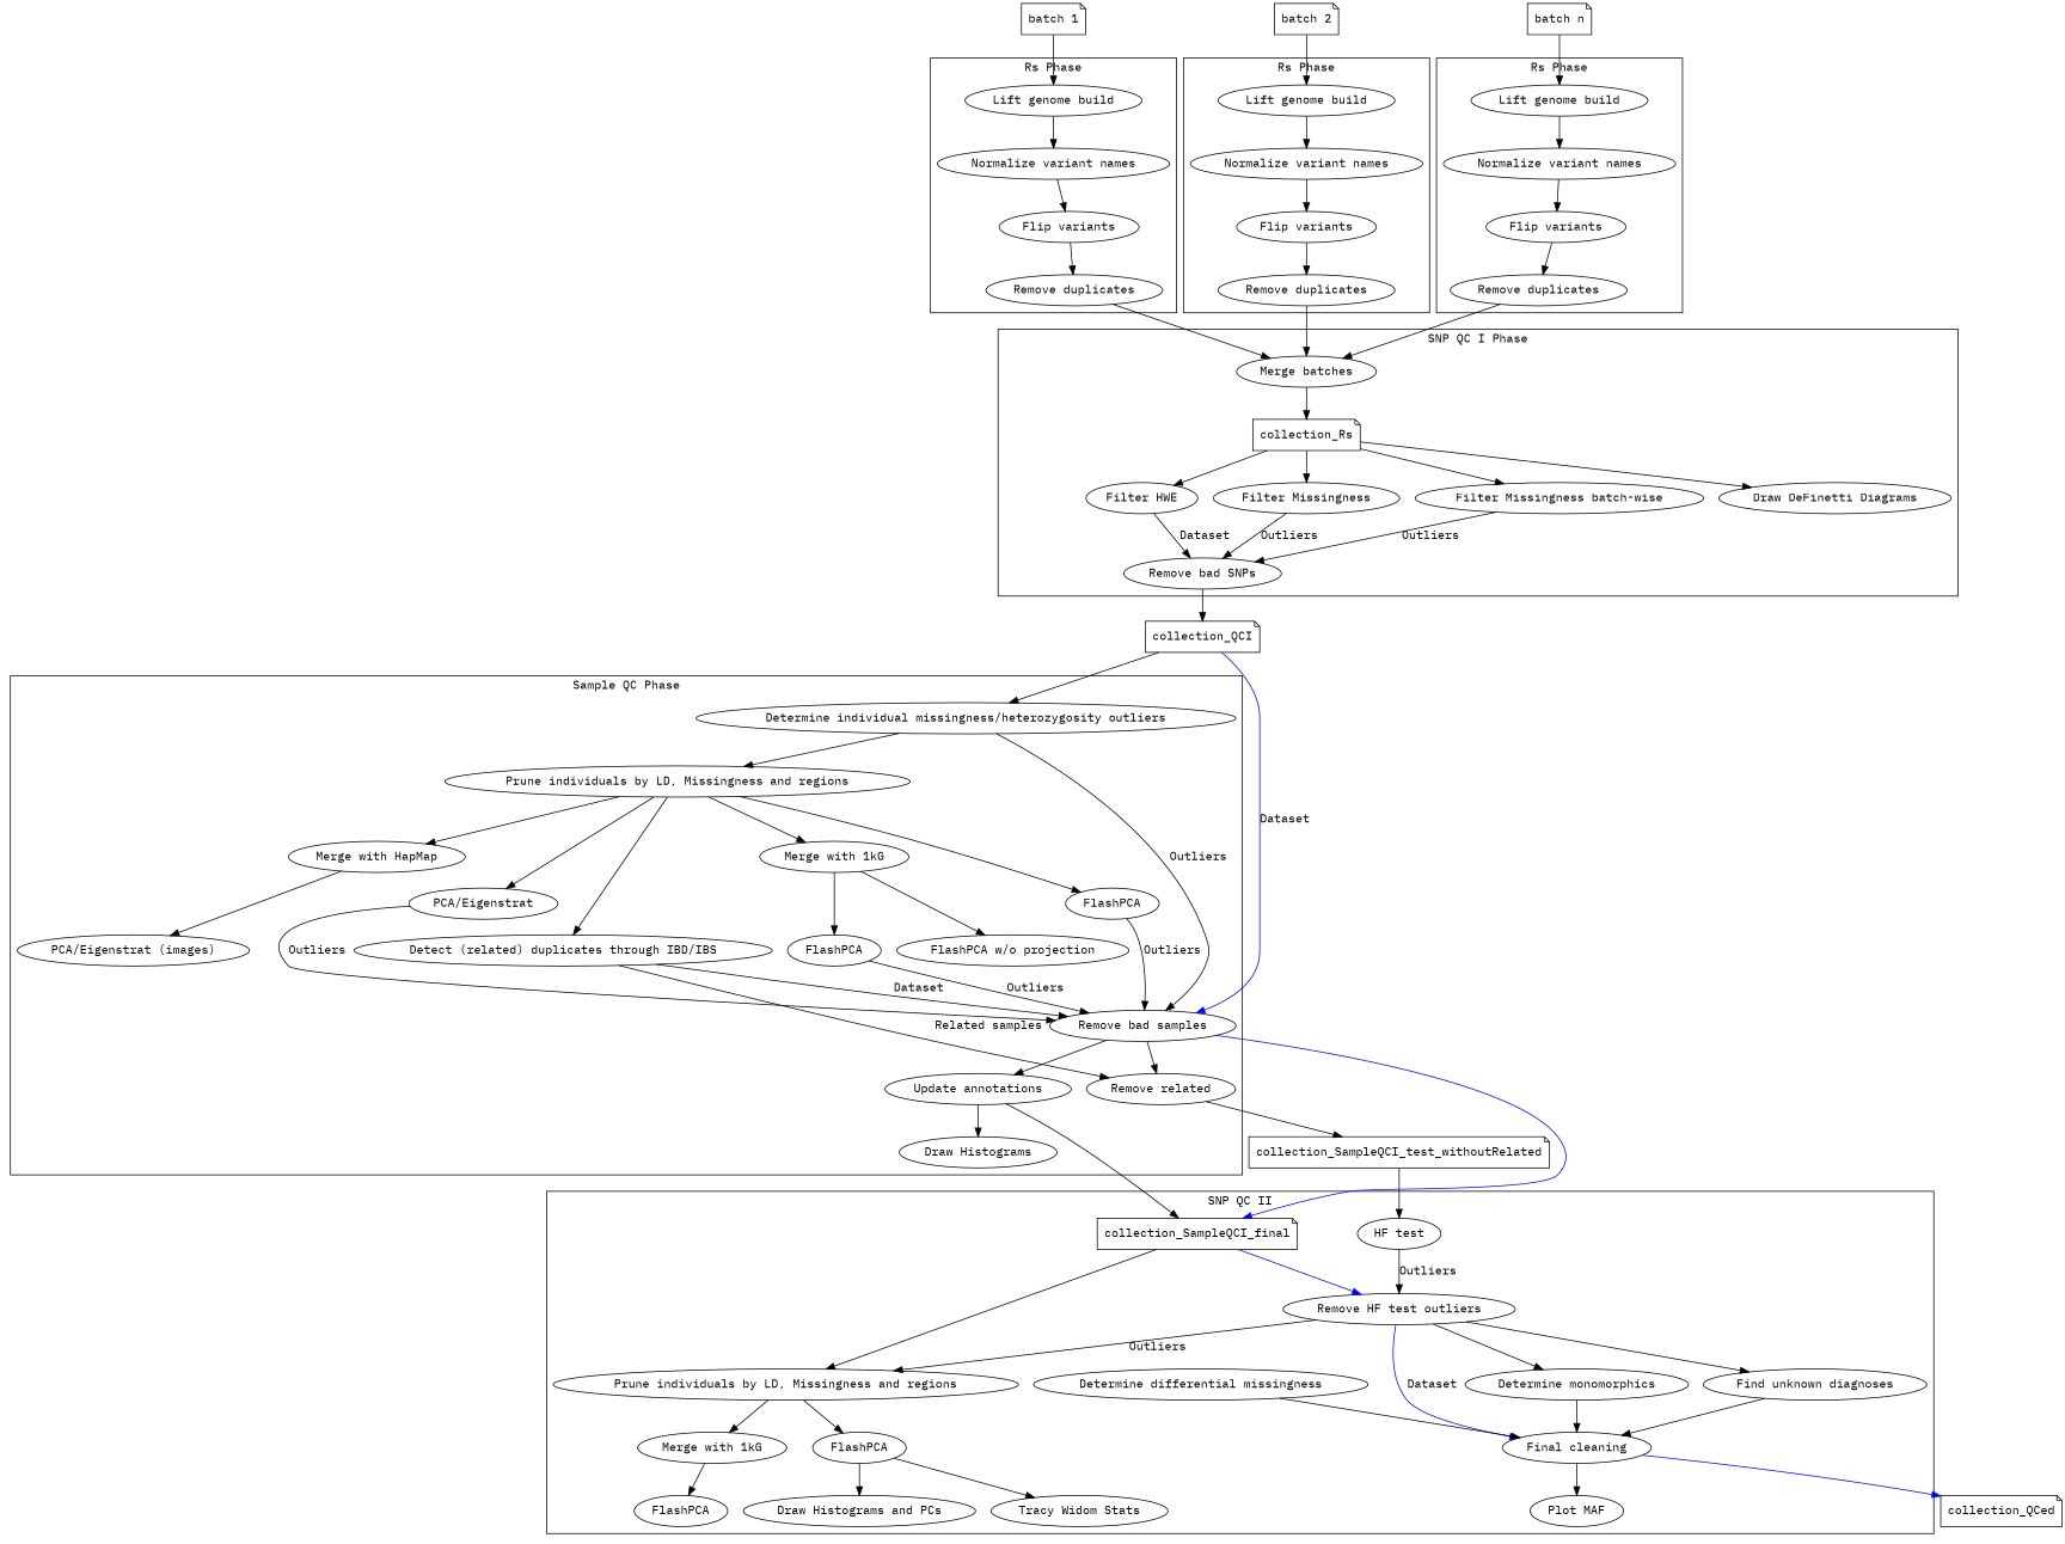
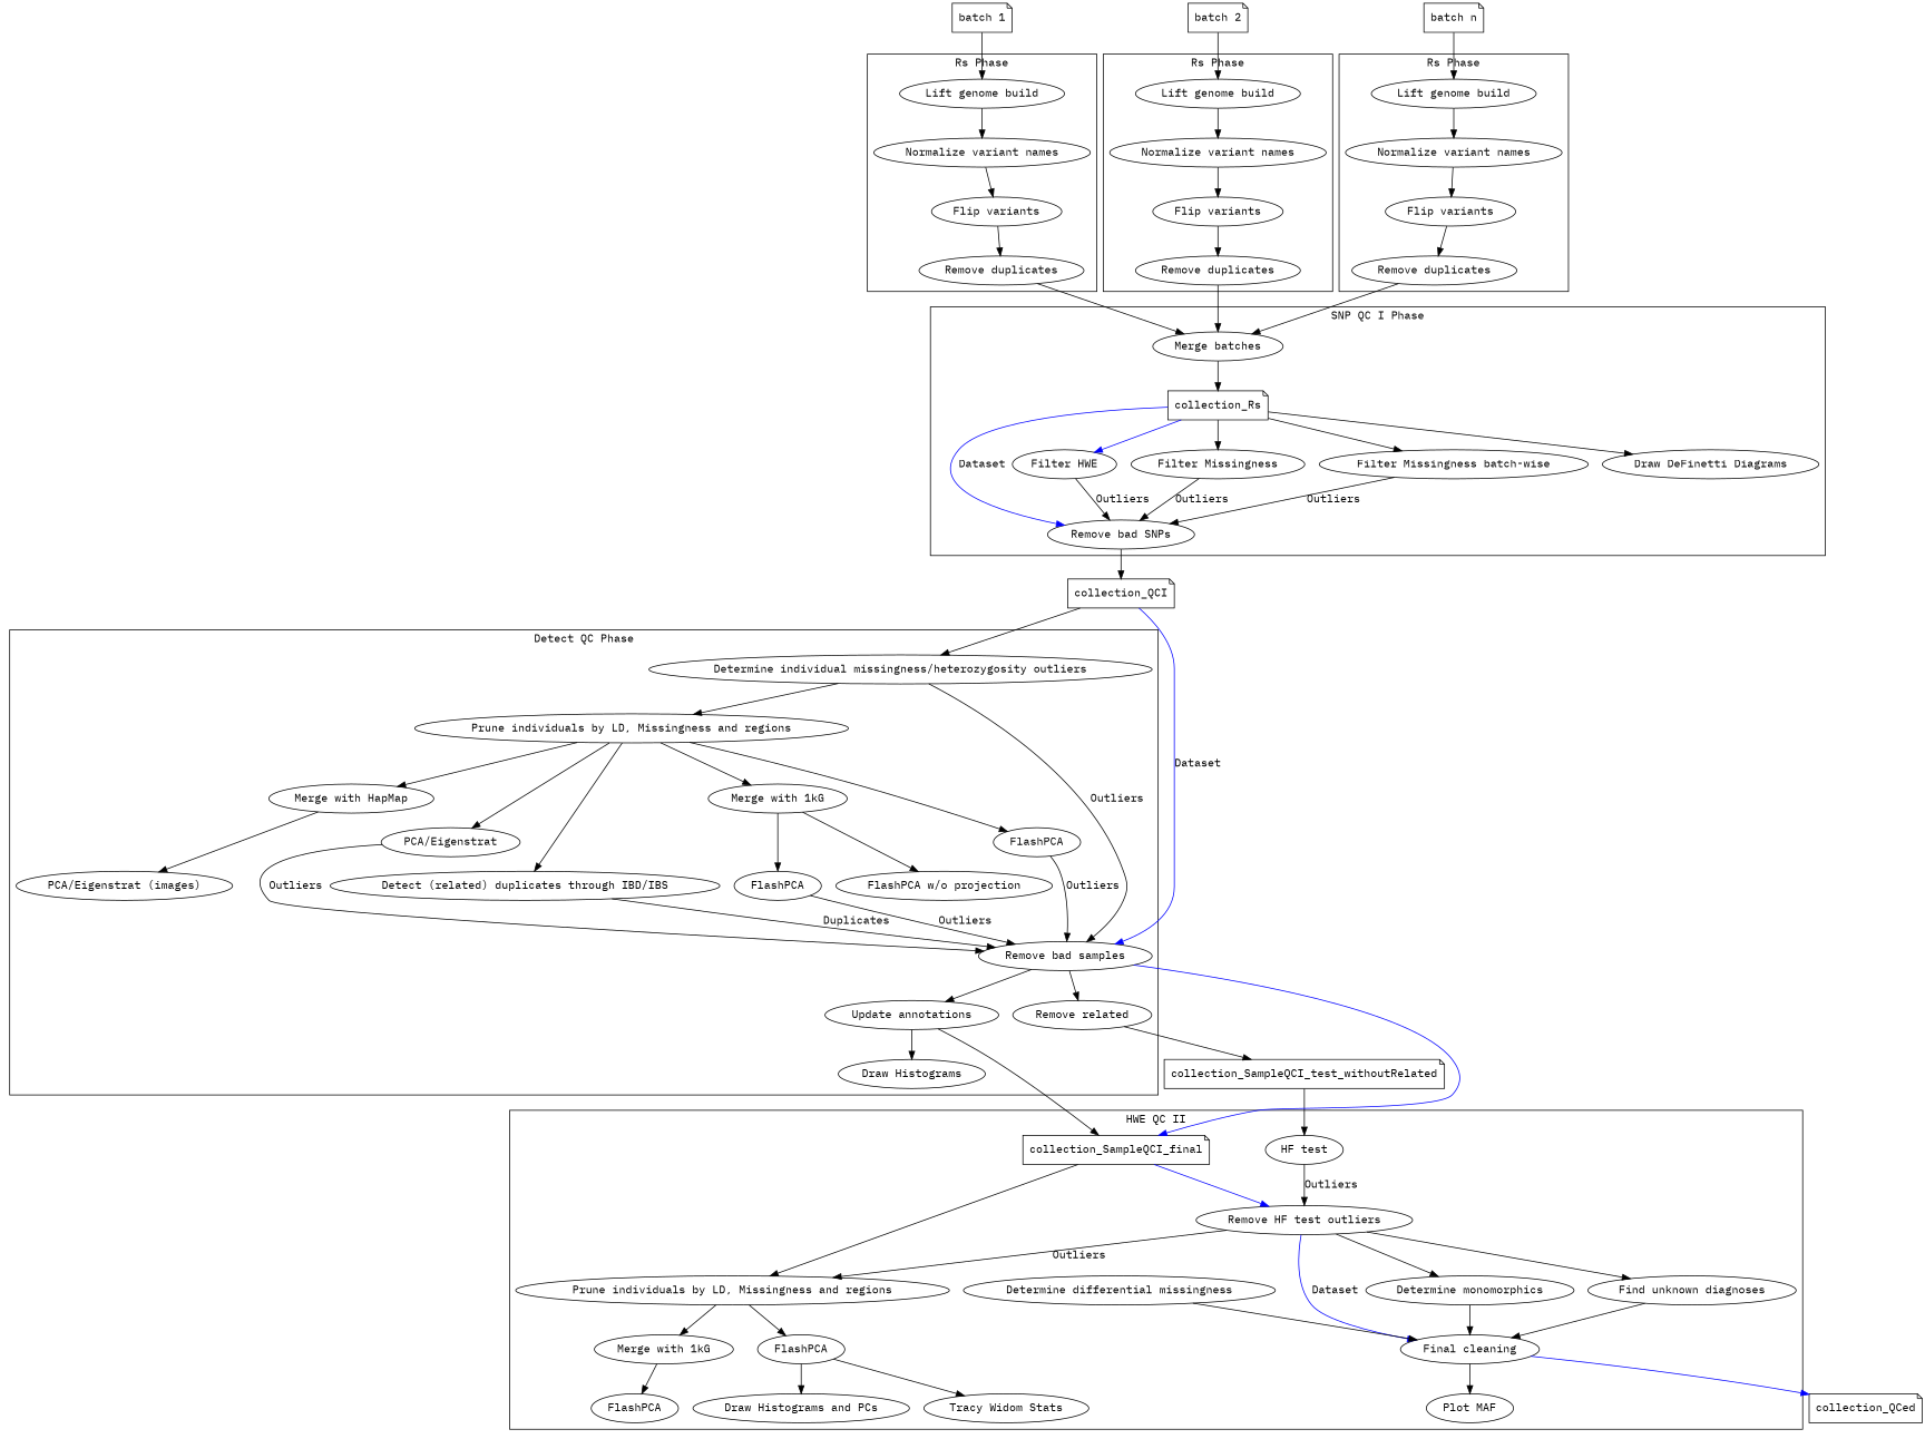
  digraph {
    fontname="IBM Plex Mono"
    node [fontname="IBM Plex Mono"]
    edge [fontname="IBM Plex Mono"]
    n1 [label="batch 1" shape=note]
    n2 [label="batch 2" shape=note]
    n3 [label="batch n" shape=note]
    n4 [label=collection_Rs shape=note]
    n5 [label=collection_QCI shape=note]
    n6 [label=collection_SampleQCI_final shape=note]
    n7 [label=collection_SampleQCI_test_withoutRelated shape=note]
    n8 [label=collection_QCed shape=note]
    n9 [label="Lift genome build"]
    n10 [label="Normalize variant names"]
    n11 [label="Flip variants"]
    n12 [label="Remove duplicates"]
    n13 [label="Lift genome build"]
    n14 [label="Normalize variant names"]
    n15 [label="Flip variants"]
    n16 [label="Remove duplicates"]
    n17 [label="Lift genome build"]
    n18 [label="Normalize variant names"]
    n19 [label="Flip variants"]
    n20 [label="Remove duplicates"]
    n21 [color=black label="Remove bad SNPs" style=ellipse]
    "Filter HWE" [color=black style=ellipse]
    "Filter Missingness" [color=black style=ellipse]
    "Filter Missingness batch-wise" [color=black style=ellipse]
    "Draw DeFinetti Diagrams" [color=black style=ellipse]
    "Merge batches" [color=black style=ellipse]
    n27 [label="Determine individual missingness/heterozygosity outliers"]
    n28 [label="Prune individuals by LD, Missingness and regions"]
    n29 [label="Remove bad samples"]
    n30 [label="PCA/Eigenstrat"]
    "Detect (related) duplicates through IBD/IBS"
    "Merge with HapMap"
    "Merge with 1kG"
    FlashPCA
    n35 [label="PCA/Eigenstrat (images)"]
    "Update annotations"
    "Remove related"
    n38 [label=FlashPCA]
    "FlashPCA w/o projection"
    "Draw Histograms"
    n41 [label="Prune individuals by LD, Missingness and regions"]
    "HF test"
    "Remove HF test outliers"
    n44 [label=FlashPCA]
    n45 [label="Merge with 1kG"]
    n46 [label="Tracy Widom Stats"]
    "Draw Histograms and PCs"
    n48 [label=FlashPCA]
    "Determine monomorphics"
    "Final cleaning"
    "Determine differential missingness"
    "Find unknown diagnoses"
    "Plot MAF"
    subgraph sub_1 {
      n1
      n2
      n3
      n4
      n5
      n6
      n7
      n8
    }
    subgraph cluster_2 {
      label="Rs Phase"
      n9
      n10
      n11
      n12
    }
    subgraph cluster_3 {
      label="Rs Phase"
      n13
      n14
      n15
      n16
    }
    subgraph cluster_4 {
      label="Rs Phase"
      n17
      n18
      n19
      n20
    }
    subgraph cluster_5 {
      color=black
      label="SNP QC I Phase"
      n4
      n21
      "Filter HWE"
      "Filter Missingness"
      "Filter Missingness batch-wise"
      "Draw DeFinetti Diagrams"
      "Merge batches"
    }
    subgraph cluster_6 {
-     label="Sample QC Phase"
+     label="Detect QC Phase"
      n27
      n28
      n29
      n30
      "Detect (related) duplicates through IBD/IBS"
      "Merge with HapMap"
      "Merge with 1kG"
      FlashPCA
      n35
      "Update annotations"
      "Remove related"
      n38
      "FlashPCA w/o projection"
      "Draw Histograms"
    }
    subgraph cluster_7 {
-     label="SNP QC II"
+     label="HWE QC II"
      n6
      n41
      "HF test"
      "Remove HF test outliers"
      n44
      n45
      n46
      "Draw Histograms and PCs"
      n48
      "Determine monomorphics"
      "Final cleaning"
      "Determine differential missingness"
      "Find unknown diagnoses"
      "Plot MAF"
    }
    n1 -> n9
    n2 -> n13
    n3 -> n17
-   n4 -> "Filter HWE"
+   n4 -> n21 [color=blue label=Dataset]
+   n4 -> "Filter HWE" [color=blue]
    n4 -> "Filter Missingness"
    n4 -> "Filter Missingness batch-wise"
    n4 -> "Draw DeFinetti Diagrams"
    n5 -> n27
    n5 -> n29 [color=blue label=Dataset]
    n6 -> n41
    n6 -> "Remove HF test outliers" [color=blue]
    n7 -> "HF test"
    n9 -> n10
    n10 -> n11
    n11 -> n12
    n12 -> "Merge batches"
    n13 -> n14
    n14 -> n15
    n15 -> n16
    n16 -> "Merge batches"
    n17 -> n18
    n18 -> n19
    n19 -> n20
    n20 -> "Merge batches"
    n21 -> n5
-   "Filter HWE" -> n21 [label=Dataset]
+   "Filter HWE" -> n21 [label=Outliers]
    "Filter Missingness" -> n21 [label=Outliers]
    "Filter Missingness batch-wise" -> n21 [label=Outliers]
    "Merge batches" -> n4
    n27 -> n28
    n27 -> n29 [label=Outliers]
    n28 -> n30
    n28 -> "Detect (related) duplicates through IBD/IBS"
    n28 -> "Merge with HapMap"
    n28 -> "Merge with 1kG"
    n28 -> FlashPCA
    n29 -> n6 [color=blue]
    n29 -> "Update annotations"
    n29 -> "Remove related"
    n30 -> n29 [label=Outliers]
-   "Detect (related) duplicates through IBD/IBS" -> n29 [label=Dataset]
-   "Detect (related) duplicates through IBD/IBS" -> "Remove related" [label="Related samples"]
+   "Detect (related) duplicates through IBD/IBS" -> n29 [label=Duplicates]
    "Merge with HapMap" -> n35
    "Merge with 1kG" -> n38
    "Merge with 1kG" -> "FlashPCA w/o projection"
    FlashPCA -> n29 [label=Outliers]
    "Update annotations" -> n6
    "Update annotations" -> "Draw Histograms"
    "Remove related" -> n7
    n38 -> n29 [label=Outliers]
    n41 -> n44
    n41 -> n45
    "HF test" -> "Remove HF test outliers" [label=Outliers]
    "Remove HF test outliers" -> n41 [label=Outliers]
    "Remove HF test outliers" -> "Determine monomorphics"
    "Remove HF test outliers" -> "Final cleaning" [color=blue label=Dataset]
    "Remove HF test outliers" -> "Find unknown diagnoses"
    n44 -> n46
    n44 -> "Draw Histograms and PCs"
    n45 -> n48
    "Determine monomorphics" -> "Final cleaning"
    "Final cleaning" -> n8 [color=blue]
    "Final cleaning" -> "Plot MAF"
    "Determine differential missingness" -> "Final cleaning"
    "Find unknown diagnoses" -> "Final cleaning"
  }
